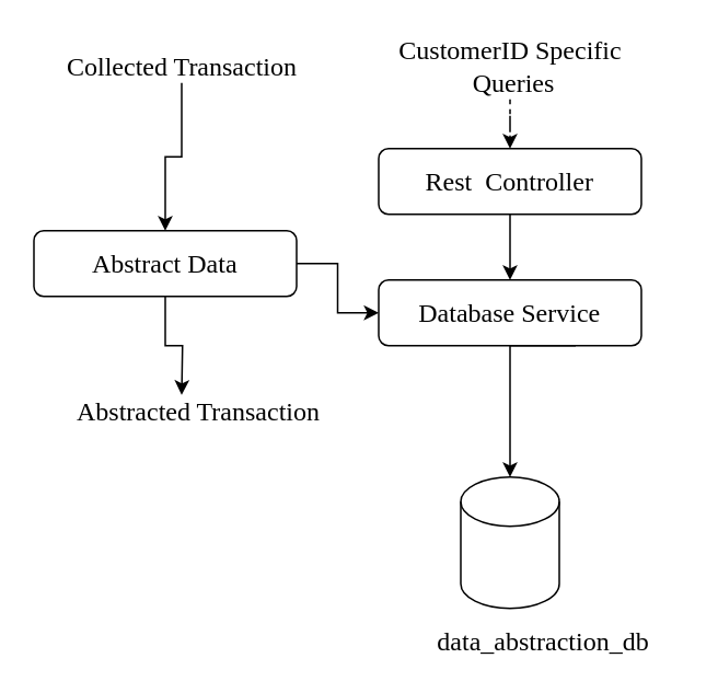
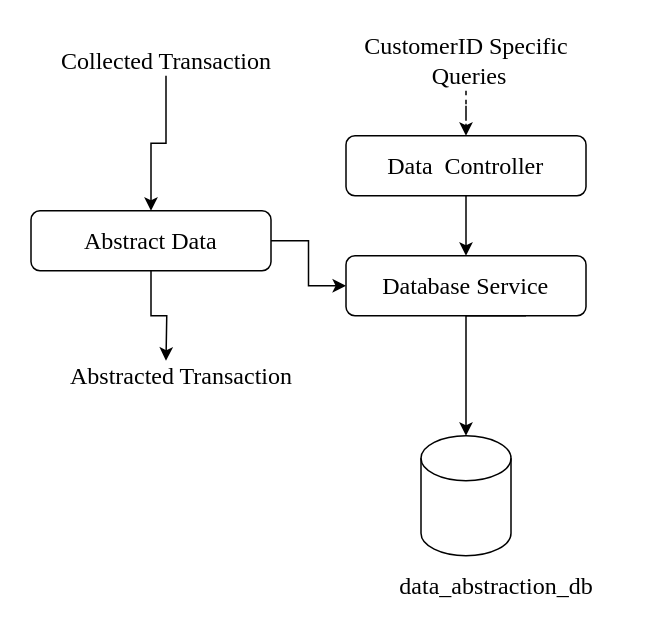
  <mxCell id="0" />
  <mxCell id="1" parent="0" />
  <mxCell id="2" style="edgeStyle=orthogonalEdgeStyle;rounded=0;orthogonalLoop=1;jettySize=auto;html=1;exitX=1;exitY=0.5;exitDx=0;exitDy=0;entryX=0;entryY=0.5;entryDx=0;entryDy=0;startArrow=none;startFill=0;strokeColor=#000000;fontFamily=Ubuntu;fontSource=https%3A%2F%2Ffonts.googleapis.com%2Fcss%3Ffamily%3DUbuntu;fontSize=16;fontColor=#000000;" edge="1" parent="1" source="3" target="5"><mxGeometry relative="1" as="geometry" /></mxCell>
  <mxCell id="3" value="Abstract Data" style="rounded=1;whiteSpace=wrap;html=1;strokeColor=#000000;strokeWidth=1;fontFamily=Ubuntu;fontSource=https%3A%2F%2Ffonts.googleapis.com%2Fcss%3Ffamily%3DUbuntu;fontSize=16;fontColor=#000000;fillColor=none;" vertex="1" parent="1"><mxGeometry x="20" y="140" width="160" height="40" as="geometry" /></mxCell>
  <mxCell id="4" style="edgeStyle=orthogonalEdgeStyle;rounded=0;orthogonalLoop=1;jettySize=auto;html=1;exitX=0.75;exitY=1;exitDx=0;exitDy=0;startArrow=none;startFill=0;strokeColor=#000000;fontFamily=Ubuntu;fontSource=https%3A%2F%2Ffonts.googleapis.com%2Fcss%3Ffamily%3DUbuntu;fontSize=16;fontColor=#000000;" edge="1" parent="1" source="5" target="6"><mxGeometry relative="1" as="geometry"><Array as="points"><mxPoint x="310" y="210" /></Array></mxGeometry></mxCell>
  <mxCell id="5" value="Database Service" style="rounded=1;whiteSpace=wrap;html=1;strokeColor=#000000;strokeWidth=1;fontFamily=Ubuntu;fontSource=https%3A%2F%2Ffonts.googleapis.com%2Fcss%3Ffamily%3DUbuntu;fontSize=16;fontColor=#000000;fillColor=none;" vertex="1" parent="1"><mxGeometry x="230" y="170" width="160" height="40" as="geometry" /></mxCell>
  <mxCell id="6" value="" style="shape=cylinder3;whiteSpace=wrap;html=1;boundedLbl=1;backgroundOutline=1;size=15;strokeColor=#000000;strokeWidth=1;fillColor=none;fontFamily=Ubuntu;fontSource=https%3A%2F%2Ffonts.googleapis.com%2Fcss%3Ffamily%3DUbuntu;fontSize=16;fontColor=#000000;" vertex="1" parent="1"><mxGeometry x="280" y="290" width="60" height="80" as="geometry" /></mxCell>
  <mxCell id="7" value="data_abstraction_db" style="text;html=1;align=center;verticalAlign=middle;resizable=0;points=[];autosize=1;fontSize=16;fontFamily=Ubuntu;fontColor=#000000;" vertex="1" parent="1"><mxGeometry x="245" y="380" width="170" height="20" as="geometry" /></mxCell>
  <mxCell id="8" style="edgeStyle=orthogonalEdgeStyle;rounded=0;orthogonalLoop=1;jettySize=auto;html=1;exitX=0.5;exitY=1;exitDx=0;exitDy=0;startArrow=none;startFill=0;strokeColor=#000000;fontFamily=Ubuntu;fontSource=https%3A%2F%2Ffonts.googleapis.com%2Fcss%3Ffamily%3DUbuntu;fontSize=16;fontColor=#000000;" edge="1" parent="1" source="3"><mxGeometry relative="1" as="geometry"><mxPoint x="110" y="240" as="targetPoint" /><mxPoint x="110" y="330" as="sourcePoint" /></mxGeometry></mxCell>
  <mxCell id="9" style="edgeStyle=orthogonalEdgeStyle;rounded=0;orthogonalLoop=1;jettySize=auto;html=1;exitX=0.5;exitY=1;exitDx=0;exitDy=0;startArrow=none;startFill=0;strokeColor=#000000;fontFamily=Ubuntu;fontSource=https%3A%2F%2Ffonts.googleapis.com%2Fcss%3Ffamily%3DUbuntu;fontSize=16;fontColor=#000000;" edge="1" parent="1" source="10" target="5"><mxGeometry relative="1" as="geometry" /></mxCell>
- <mxCell id="10" value="Rest&amp;nbsp; Controller" style="rounded=1;whiteSpace=wrap;html=1;strokeColor=#000000;strokeWidth=1;fontFamily=Ubuntu;fontSource=https%3A%2F%2Ffonts.googleapis.com%2Fcss%3Ffamily%3DUbuntu;fontSize=16;fontColor=#000000;fillColor=none;" vertex="1" parent="1"><mxGeometry x="230" y="90" width="160" height="40" as="geometry" /></mxCell>
+ <mxCell id="10" value="Data&amp;nbsp; Controller" style="rounded=1;whiteSpace=wrap;html=1;strokeColor=#000000;strokeWidth=1;fontFamily=Ubuntu;fontSource=https%3A%2F%2Ffonts.googleapis.com%2Fcss%3Ffamily%3DUbuntu;fontSize=16;fontColor=#000000;fillColor=none;" vertex="1" parent="1"><mxGeometry x="230" y="90" width="160" height="40" as="geometry" /></mxCell>
  <mxCell id="11" style="edgeStyle=orthogonalEdgeStyle;rounded=0;orthogonalLoop=1;jettySize=auto;html=1;entryX=0.5;entryY=0;entryDx=0;entryDy=0;startArrow=none;startFill=0;strokeColor=#000000;fontFamily=Ubuntu;fontSource=https%3A%2F%2Ffonts.googleapis.com%2Fcss%3Ffamily%3DUbuntu;fontSize=16;fontColor=#000000;" edge="1" parent="1" source="12" target="3"><mxGeometry relative="1" as="geometry"><mxPoint x="110" y="90" as="targetPoint" /></mxGeometry></mxCell>
  <mxCell id="12" value="Collected Transaction" style="text;html=1;align=center;verticalAlign=middle;resizable=0;points=[];autosize=1;fontSize=16;fontFamily=Ubuntu;fontColor=#000000;" vertex="1" parent="1"><mxGeometry x="25" y="30" width="170" height="20" as="geometry" /></mxCell>
  <mxCell id="13" value="Abstracted Transaction" style="text;html=1;align=center;verticalAlign=middle;resizable=0;points=[];autosize=1;fontSize=16;fontFamily=Ubuntu;fontColor=#000000;" vertex="1" parent="1"><mxGeometry x="30" y="240" width="180" height="20" as="geometry" /></mxCell>
  <mxCell id="14" style="edgeStyle=orthogonalEdgeStyle;rounded=0;orthogonalLoop=1;jettySize=auto;html=1;entryX=0.5;entryY=0;entryDx=0;entryDy=0;startArrow=none;startFill=0;strokeColor=#000000;fontFamily=Ubuntu;fontSource=https%3A%2F%2Ffonts.googleapis.com%2Fcss%3Ffamily%3DUbuntu;fontSize=16;fontColor=#000000;dashed=1;" edge="1" parent="1" source="15" target="10"><mxGeometry relative="1" as="geometry" /></mxCell>
  <mxCell id="15" value="CustomerID Specific&lt;br&gt;&amp;nbsp;Queries" style="text;html=1;align=center;verticalAlign=middle;resizable=0;points=[];autosize=1;fontSize=16;fontFamily=Ubuntu;fontColor=#000000;" vertex="1" parent="1"><mxGeometry x="230" y="20" width="160" height="40" as="geometry" /></mxCell>
